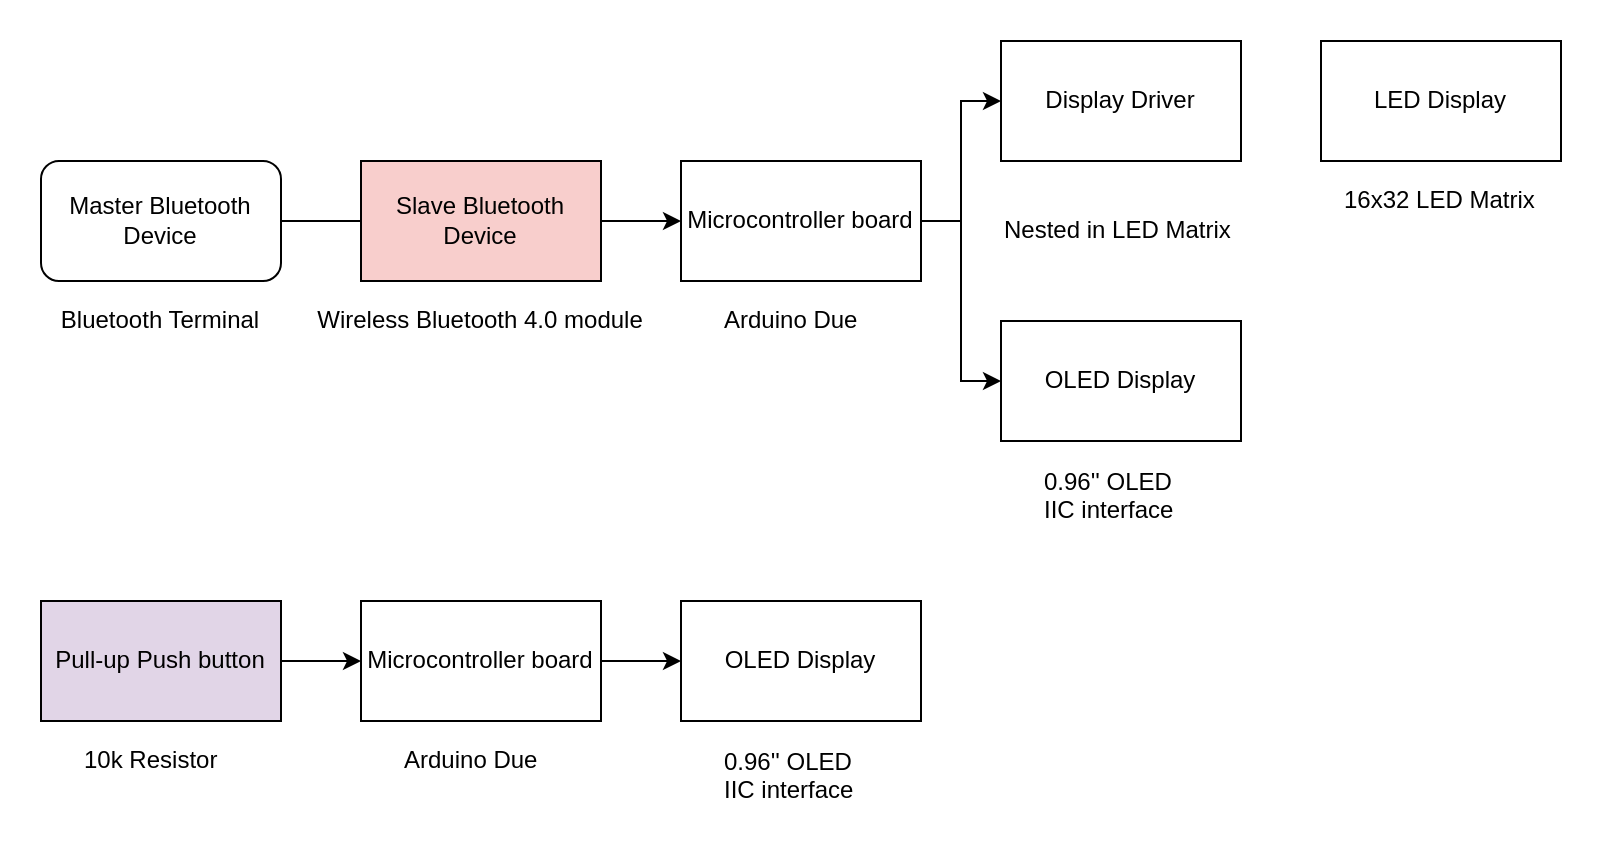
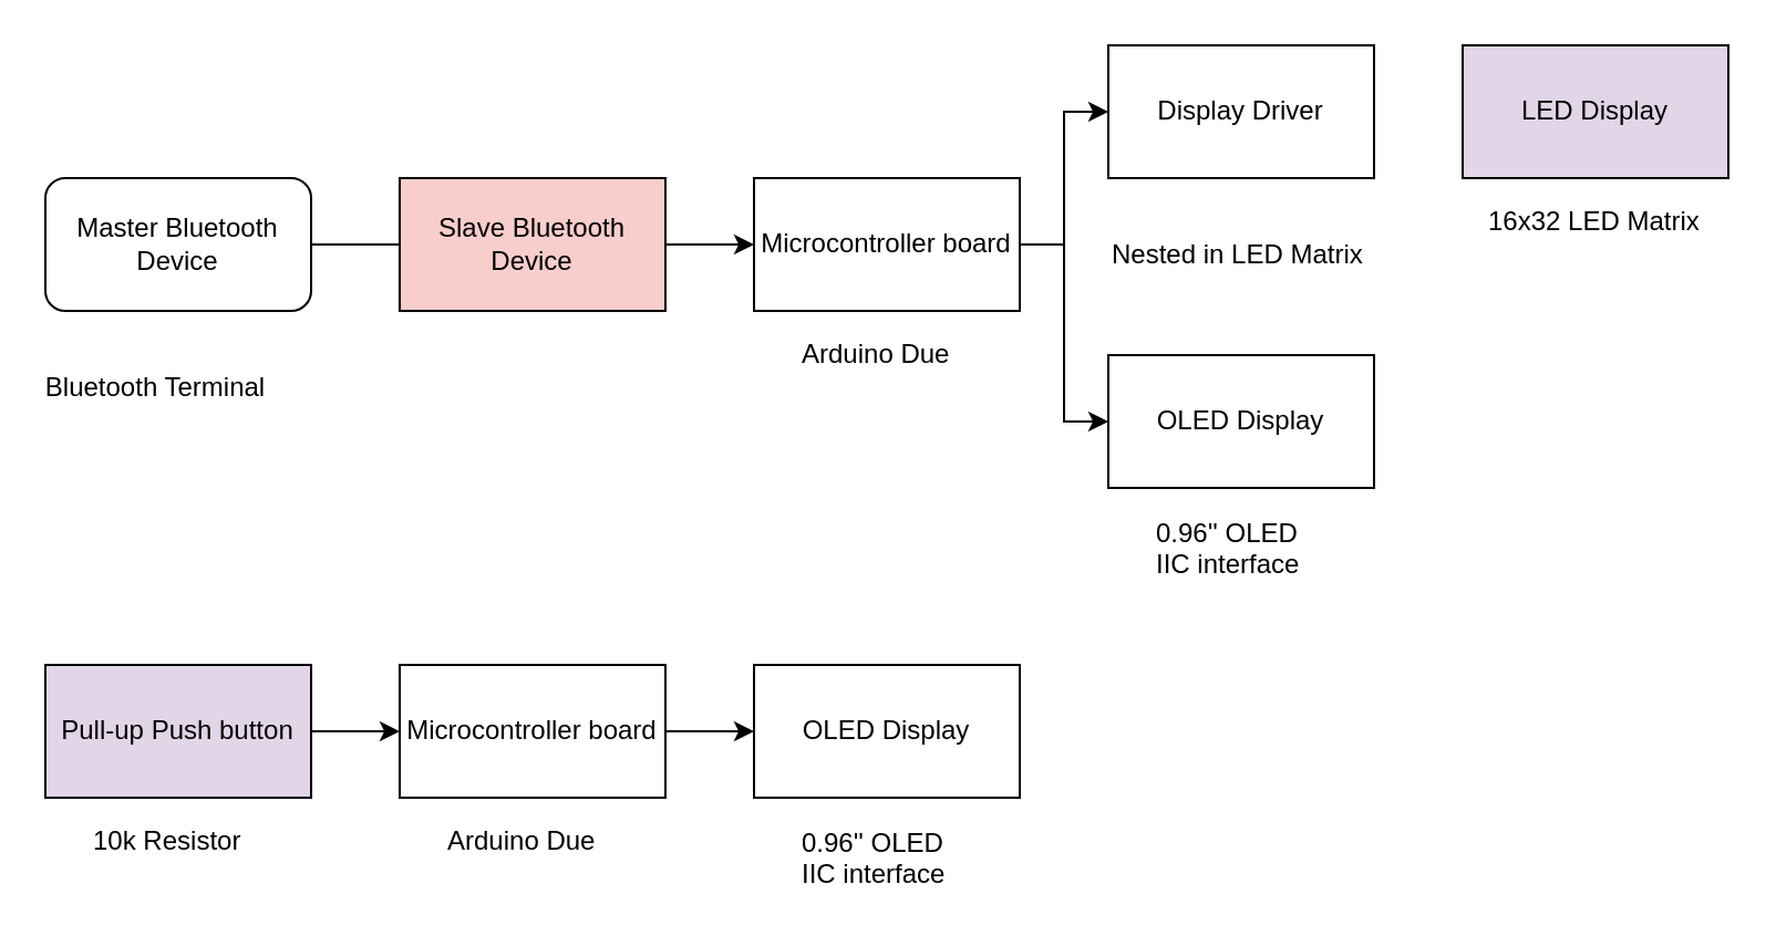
  <mxCell id="0" />
  <mxCell id="1" parent="0" />
  <mxCell id="2" value="" style="edgeStyle=orthogonalEdgeStyle;rounded=0;orthogonalLoop=1;jettySize=auto;html=1;endArrow=none;" parent="1" source="3" target="5" edge="1"><mxGeometry relative="1" as="geometry" /></mxCell>
  <mxCell id="3" value="Master Bluetooth Device" style="whiteSpace=wrap;html=1;rounded=1;" parent="1" vertex="1"><mxGeometry x="20" y="80" width="120" height="60" as="geometry" /></mxCell>
  <mxCell id="4" value="" style="edgeStyle=orthogonalEdgeStyle;rounded=0;orthogonalLoop=1;jettySize=auto;html=1;" parent="1" source="5" target="8" edge="1"><mxGeometry relative="1" as="geometry" /></mxCell>
  <mxCell id="5" value="Slave Bluetooth Device" style="rounded=0;whiteSpace=wrap;html=1;fillColor=#f8cecc;" parent="1" vertex="1"><mxGeometry x="180" y="80" width="120" height="60" as="geometry" /></mxCell>
  <mxCell id="6" value="" style="edgeStyle=orthogonalEdgeStyle;rounded=0;orthogonalLoop=1;jettySize=auto;html=1;" parent="1" source="8" target="9" edge="1"><mxGeometry relative="1" as="geometry" /></mxCell>
  <mxCell id="7" style="edgeStyle=orthogonalEdgeStyle;rounded=0;orthogonalLoop=1;jettySize=auto;html=1;entryX=0;entryY=0.5;entryDx=0;entryDy=0;" parent="1" source="8" target="22" edge="1"><mxGeometry relative="1" as="geometry" /></mxCell>
  <mxCell id="8" value="Microcontroller board" style="rounded=0;whiteSpace=wrap;html=1;" parent="1" vertex="1"><mxGeometry x="340" y="80" width="120" height="60" as="geometry" /></mxCell>
  <mxCell id="9" value="Display Driver" style="rounded=0;whiteSpace=wrap;html=1;" parent="1" vertex="1"><mxGeometry x="500" y="20" width="120" height="60" as="geometry" /></mxCell>
- <mxCell id="10" value="LED Display" style="rounded=0;whiteSpace=wrap;html=1;" parent="1" vertex="1"><mxGeometry x="660" y="20" width="120" height="60" as="geometry" /></mxCell>
- <mxCell id="11" value="Bluetooth Terminal" style="text;html=1;strokeColor=none;fillColor=none;align=center;verticalAlign=middle;whiteSpace=wrap;rounded=0;" parent="1" vertex="1"><mxGeometry x="20" y="150" width="120" height="20" as="geometry" /></mxCell>
- <mxCell id="12" value="&lt;p&gt;&lt;span&gt;Wireless Bluetooth 4.0 module&lt;/span&gt;&lt;/p&gt;" style="text;html=1;strokeColor=none;fillColor=none;align=center;verticalAlign=middle;whiteSpace=wrap;rounded=0;" parent="1" vertex="1"><mxGeometry x="155" y="150" width="170" height="20" as="geometry" /></mxCell>
+ <mxCell id="10" value="LED Display" style="rounded=0;whiteSpace=wrap;html=1;fillColor=#e1d5e7;" parent="1" vertex="1"><mxGeometry x="660" y="20" width="120" height="60" as="geometry" /></mxCell>
+ <mxCell id="11" value="Bluetooth Terminal" style="text;html=1;strokeColor=none;fillColor=none;align=center;verticalAlign=middle;whiteSpace=wrap;rounded=0;" parent="1" vertex="1"><mxGeometry x="10" y="165" width="120" height="20" as="geometry" /></mxCell>
  <mxCell id="13" value="Arduino Due" style="text;html=1;resizable=0;points=[];autosize=1;align=left;verticalAlign=top;spacingTop=-4;" parent="1" vertex="1"><mxGeometry x="360" y="150" width="80" height="20" as="geometry" /></mxCell>
  <mxCell id="14" value="&lt;span&gt;Nested in LED Matrix&lt;/span&gt;" style="text;html=1;resizable=0;points=[];autosize=1;align=left;verticalAlign=top;spacingTop=-4;" parent="1" vertex="1"><mxGeometry x="500" y="105" width="130" height="20" as="geometry" /></mxCell>
  <mxCell id="15" value="&lt;span&gt;16x32&lt;/span&gt;&amp;nbsp;LED Matrix" style="text;html=1;resizable=0;points=[];autosize=1;align=left;verticalAlign=top;spacingTop=-4;" parent="1" vertex="1"><mxGeometry x="670" y="90" width="110" height="20" as="geometry" /></mxCell>
  <mxCell id="16" value="" style="edgeStyle=orthogonalEdgeStyle;rounded=0;orthogonalLoop=1;jettySize=auto;html=1;" parent="1" source="17" target="19" edge="1"><mxGeometry relative="1" as="geometry" /></mxCell>
  <mxCell id="17" value="Pull-up Push button" style="rounded=0;whiteSpace=wrap;html=1;fillColor=#e1d5e7;" parent="1" vertex="1"><mxGeometry x="20" y="300" width="120" height="60" as="geometry" /></mxCell>
  <mxCell id="18" value="" style="edgeStyle=orthogonalEdgeStyle;rounded=0;orthogonalLoop=1;jettySize=auto;html=1;" parent="1" source="19" target="24" edge="1"><mxGeometry relative="1" as="geometry" /></mxCell>
  <mxCell id="19" value="Microcontroller board" style="rounded=0;whiteSpace=wrap;html=1;" parent="1" vertex="1"><mxGeometry x="180" y="300" width="120" height="60" as="geometry" /></mxCell>
  <mxCell id="20" value="10k Resistor" style="text;html=1;resizable=0;points=[];autosize=1;align=left;verticalAlign=top;spacingTop=-4;" parent="1" vertex="1"><mxGeometry x="40" y="370" width="80" height="20" as="geometry" /></mxCell>
  <mxCell id="21" value="Arduino Due" style="text;html=1;resizable=0;points=[];autosize=1;align=left;verticalAlign=top;spacingTop=-4;" parent="1" vertex="1"><mxGeometry x="200" y="370" width="80" height="20" as="geometry" /></mxCell>
  <mxCell id="22" value="OLED Display" style="rounded=0;whiteSpace=wrap;html=1;" parent="1" vertex="1"><mxGeometry x="500" y="160" width="120" height="60" as="geometry" /></mxCell>
  <mxCell id="23" value="&lt;span&gt;0.96'' OLED&lt;br&gt;IIC interface&lt;/span&gt;" style="text;html=1;resizable=0;points=[];autosize=1;align=left;verticalAlign=top;spacingTop=-4;" parent="1" vertex="1"><mxGeometry x="520" y="231" width="80" height="30" as="geometry" /></mxCell>
  <mxCell id="24" value="OLED Display" style="rounded=0;whiteSpace=wrap;html=1;" parent="1" vertex="1"><mxGeometry x="340" y="300" width="120" height="60" as="geometry" /></mxCell>
  <mxCell id="25" value="&lt;span&gt;0.96'' OLED&lt;br&gt;IIC interface&lt;/span&gt;" style="text;html=1;resizable=0;points=[];autosize=1;align=left;verticalAlign=top;spacingTop=-4;" parent="1" vertex="1"><mxGeometry x="360" y="371" width="80" height="30" as="geometry" /></mxCell>
